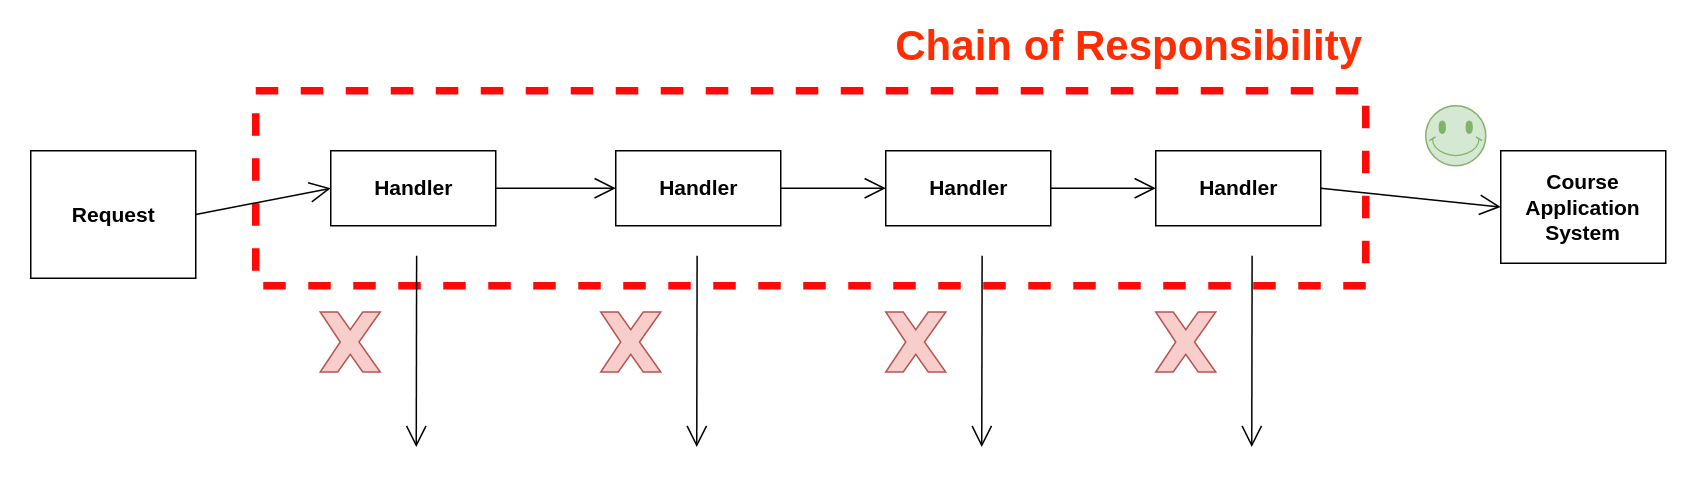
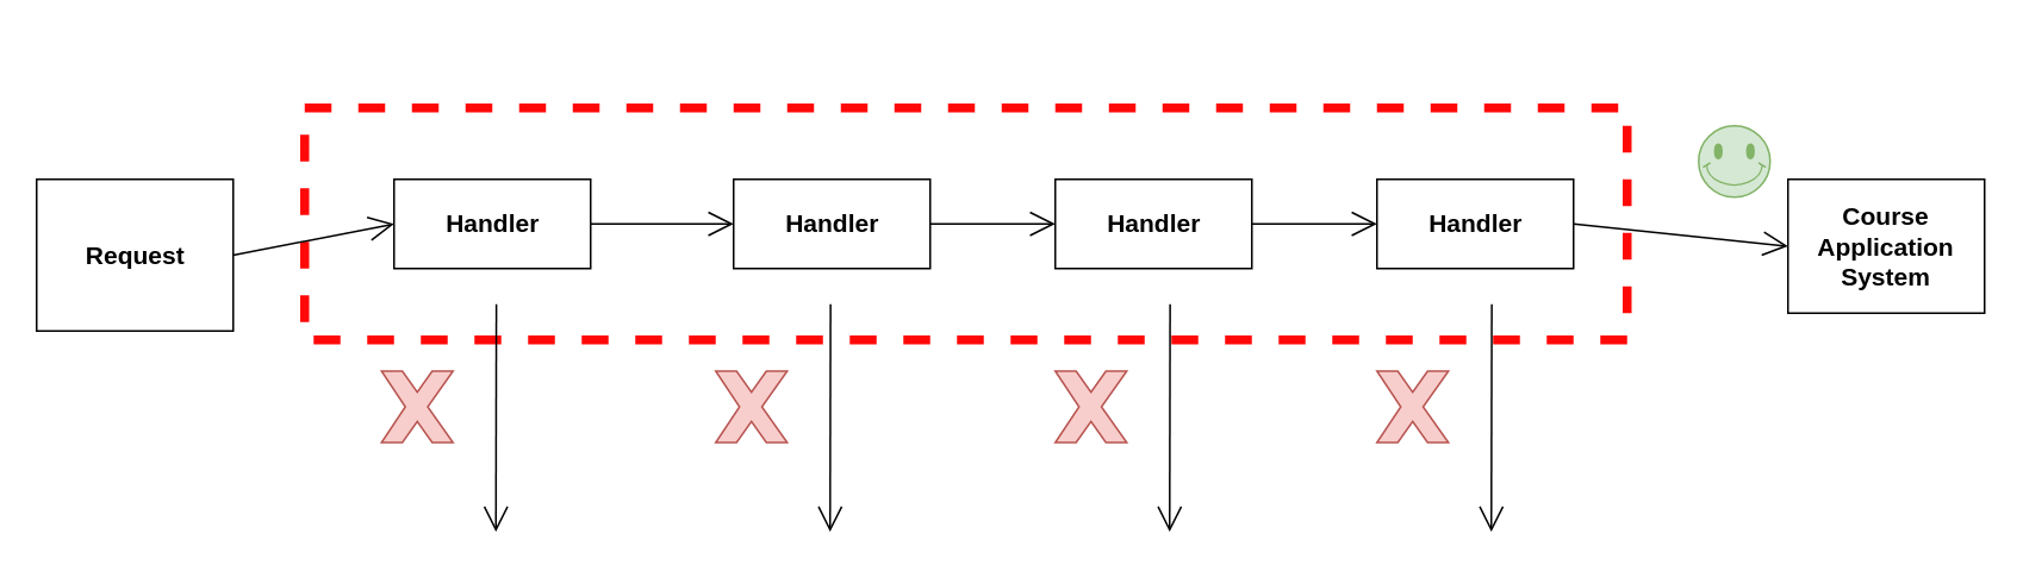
  <mxCell id="0" />
  <mxCell id="1" parent="0" />
  <mxCell id="2" value="" style="rounded=0;whiteSpace=wrap;html=1;fontSize=14;fillColor=none;strokeColor=#FF0808;strokeWidth=5;dashed=1;" vertex="1" parent="1"><mxGeometry x="170" y="60" width="740" height="130" as="geometry" /></mxCell>
  <mxCell id="3" value="Request" style="html=1;fontStyle=1;fontSize=14;" vertex="1" parent="1"><mxGeometry x="20" y="100" width="110" height="85" as="geometry" /></mxCell>
  <mxCell id="4" value="Course Application System" style="html=1;whiteSpace=wrap;fontStyle=1;fontSize=14;" vertex="1" parent="1"><mxGeometry x="1000" y="100" width="110" height="75" as="geometry" /></mxCell>
  <mxCell id="5" value="" style="endArrow=open;endFill=1;endSize=12;html=1;exitX=1;exitY=0.5;exitDx=0;exitDy=0;entryX=0;entryY=0.5;entryDx=0;entryDy=0;" edge="1" parent="1" source="3" target="8"><mxGeometry width="160" relative="1" as="geometry"><mxPoint x="140" y="230" as="sourcePoint" /><mxPoint x="163" y="125" as="targetPoint" /></mxGeometry></mxCell>
  <mxCell id="6" value="" style="endArrow=open;endFill=1;endSize=12;html=1;entryX=0;entryY=0.5;entryDx=0;entryDy=0;exitX=1;exitY=0.5;exitDx=0;exitDy=0;" edge="1" parent="1" source="11" target="4"><mxGeometry width="160" relative="1" as="geometry"><mxPoint x="965.5" y="125" as="sourcePoint" /><mxPoint x="173" y="135" as="targetPoint" /></mxGeometry></mxCell>
  <mxCell id="7" value="" style="verticalLabelPosition=bottom;verticalAlign=top;html=1;shape=mxgraph.basic.smiley;fillColor=#d5e8d4;strokeColor=#82b366;" vertex="1" parent="1"><mxGeometry x="950" y="70" width="40" height="40" as="geometry" /></mxCell>
  <mxCell id="8" value="Handler" style="html=1;fontSize=14;fontStyle=1" vertex="1" parent="1"><mxGeometry x="220" y="100" width="110" height="50" as="geometry" /></mxCell>
  <mxCell id="9" value="Handler" style="html=1;fontSize=14;fontStyle=1" vertex="1" parent="1"><mxGeometry x="410" y="100" width="110" height="50" as="geometry" /></mxCell>
  <mxCell id="10" value="Handler" style="html=1;fontSize=14;fontStyle=1" vertex="1" parent="1"><mxGeometry x="590" y="100" width="110" height="50" as="geometry" /></mxCell>
  <mxCell id="11" value="Handler" style="html=1;fontSize=14;fontStyle=1" vertex="1" parent="1"><mxGeometry x="770" y="100" width="110" height="50" as="geometry" /></mxCell>
  <mxCell id="12" value="" style="endArrow=open;endFill=1;endSize=12;html=1;exitX=1;exitY=0.5;exitDx=0;exitDy=0;entryX=0;entryY=0.5;entryDx=0;entryDy=0;" edge="1" parent="1" source="8" target="9"><mxGeometry width="160" relative="1" as="geometry"><mxPoint x="360" y="170" as="sourcePoint" /><mxPoint x="450" y="170" as="targetPoint" /></mxGeometry></mxCell>
  <mxCell id="13" value="" style="group" vertex="1" connectable="0" parent="1"><mxGeometry x="213" y="170" width="64.25" height="127.5" as="geometry" /></mxCell>
  <mxCell id="14" value="" style="verticalLabelPosition=bottom;verticalAlign=top;html=1;shape=mxgraph.basic.x;fillColor=#f8cecc;strokeColor=#b85450;" vertex="1" parent="13"><mxGeometry y="37.5" width="40" height="40" as="geometry" /></mxCell>
  <mxCell id="15" value="" style="endArrow=open;endFill=1;endSize=12;html=1;" edge="1" parent="13"><mxGeometry width="160" relative="1" as="geometry"><mxPoint x="64.25" as="sourcePoint" /><mxPoint x="64" y="127.5" as="targetPoint" /></mxGeometry></mxCell>
  <mxCell id="16" value="" style="group" vertex="1" connectable="0" parent="1"><mxGeometry x="400" y="170" width="64.25" height="127.5" as="geometry" /></mxCell>
  <mxCell id="17" value="" style="verticalLabelPosition=bottom;verticalAlign=top;html=1;shape=mxgraph.basic.x;fillColor=#f8cecc;strokeColor=#b85450;" vertex="1" parent="16"><mxGeometry y="37.5" width="40" height="40" as="geometry" /></mxCell>
  <mxCell id="18" value="" style="endArrow=open;endFill=1;endSize=12;html=1;" edge="1" parent="16"><mxGeometry width="160" relative="1" as="geometry"><mxPoint x="64.25" as="sourcePoint" /><mxPoint x="64" y="127.5" as="targetPoint" /></mxGeometry></mxCell>
  <mxCell id="19" value="" style="group" vertex="1" connectable="0" parent="1"><mxGeometry x="770" y="170" width="64.25" height="127.5" as="geometry" /></mxCell>
  <mxCell id="20" value="" style="verticalLabelPosition=bottom;verticalAlign=top;html=1;shape=mxgraph.basic.x;fillColor=#f8cecc;strokeColor=#b85450;" vertex="1" parent="19"><mxGeometry y="37.5" width="40" height="40" as="geometry" /></mxCell>
  <mxCell id="21" value="" style="endArrow=open;endFill=1;endSize=12;html=1;" edge="1" parent="19"><mxGeometry width="160" relative="1" as="geometry"><mxPoint x="64.25" as="sourcePoint" /><mxPoint x="64" y="127.5" as="targetPoint" /></mxGeometry></mxCell>
  <mxCell id="22" value="" style="group" vertex="1" connectable="0" parent="1"><mxGeometry x="590" y="170" width="64.25" height="127.5" as="geometry" /></mxCell>
  <mxCell id="23" value="" style="verticalLabelPosition=bottom;verticalAlign=top;html=1;shape=mxgraph.basic.x;fillColor=#f8cecc;strokeColor=#b85450;" vertex="1" parent="22"><mxGeometry y="37.5" width="40" height="40" as="geometry" /></mxCell>
  <mxCell id="24" value="" style="endArrow=open;endFill=1;endSize=12;html=1;" edge="1" parent="22"><mxGeometry width="160" relative="1" as="geometry"><mxPoint x="64.25" as="sourcePoint" /><mxPoint x="64" y="127.5" as="targetPoint" /></mxGeometry></mxCell>
  <mxCell id="25" value="" style="endArrow=open;endFill=1;endSize=12;html=1;entryX=0;entryY=0.5;entryDx=0;entryDy=0;exitX=1;exitY=0.5;exitDx=0;exitDy=0;" edge="1" parent="1" source="10" target="11"><mxGeometry width="160" relative="1" as="geometry"><mxPoint x="890" y="135" as="sourcePoint" /><mxPoint x="1010" y="135" as="targetPoint" /></mxGeometry></mxCell>
  <mxCell id="26" value="" style="endArrow=open;endFill=1;endSize=12;html=1;exitX=1;exitY=0.5;exitDx=0;exitDy=0;" edge="1" parent="1" source="9"><mxGeometry width="160" relative="1" as="geometry"><mxPoint x="710" y="135" as="sourcePoint" /><mxPoint x="590" y="125" as="targetPoint" /></mxGeometry></mxCell>
- <mxCell id="27" value="Chain of Responsibility" style="text;html=1;strokeColor=none;fillColor=none;align=right;verticalAlign=middle;whiteSpace=wrap;rounded=0;dashed=1;fontSize=28;fontColor=#FF2D03;fontStyle=1" vertex="1" parent="1"><mxGeometry x="460" y="20" width="450" height="20" as="geometry" /></mxCell>
